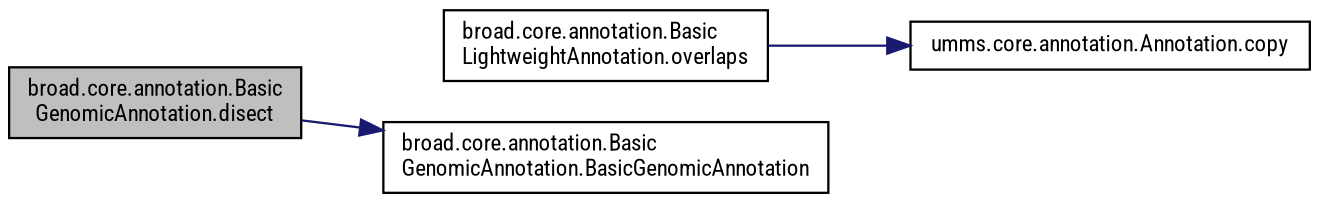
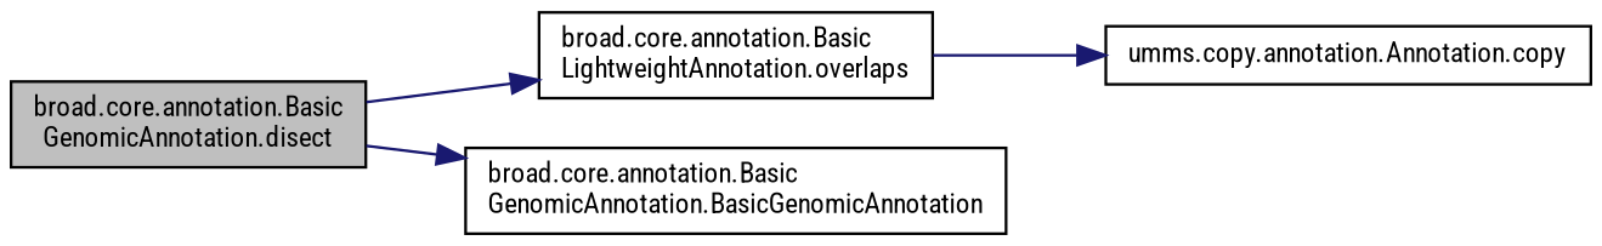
  digraph {
    fontname="Roboto Condensed"
    rankdir=LR
    node [color=black fillcolor=white fontname="Roboto Condensed" fontsize=10 shape=record style=filled]
    edge [color=midnightblue fontname="Roboto Condensed" fontsize=10 labelfontname=Helvetica labelfontsize=10 style=solid]
    n1 [fillcolor=grey75 fontcolor=black height=0.2 label="broad.core.annotation.Basic\lGenomicAnnotation.disect" width=0.4]
    n2 [height=0.2 label="broad.core.annotation.Basic\lLightweightAnnotation.overlaps" width=0.4]
    n3 [height=0.2 label="broad.core.annotation.Basic\lGenomicAnnotation.BasicGenomicAnnotation" width=0.4]
-   n4 [height=0.2 label="umms.core.annotation.Annotation.copy" width=0.4]
+   n4 [height=0.2 label="umms.copy.annotation.Annotation.copy" width=0.4]
+   n1 -> n2
    n1 -> n3
    n2 -> n4
  }
